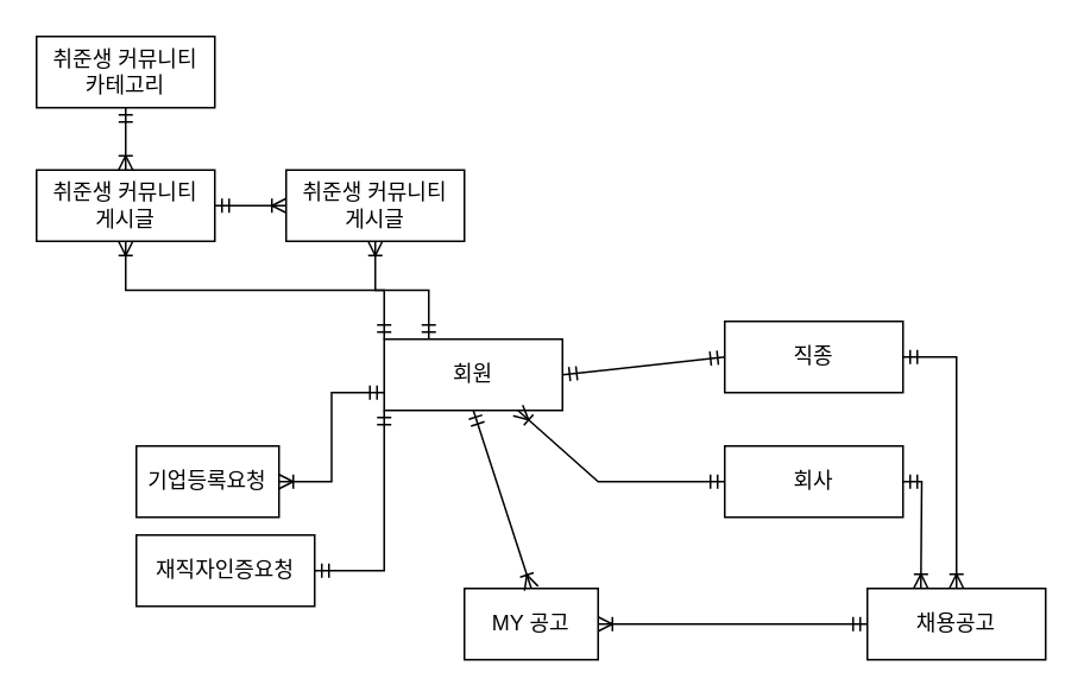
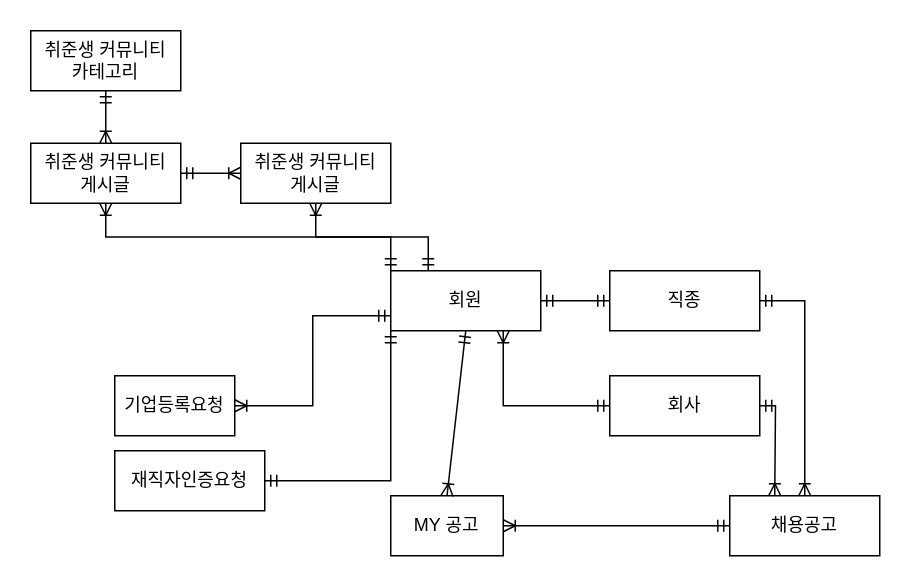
  <mxCell id="0" />
  <mxCell id="1" parent="0" />
- <mxCell id="2" value="회원" style="whiteSpace=wrap;html=1;align=center;" vertex="1" parent="1"><mxGeometry x="215" y="190" width="100" height="40" as="geometry" /></mxCell>
+ <mxCell id="2" value="회원" style="whiteSpace=wrap;html=1;align=center;" vertex="1" parent="1"><mxGeometry x="260" y="180" width="100" height="40" as="geometry" /></mxCell>
  <mxCell id="3" value="MY 공고" style="whiteSpace=wrap;html=1;align=center;" vertex="1" parent="1"><mxGeometry x="260" y="330" width="75" height="40" as="geometry" /></mxCell>
  <mxCell id="4" value="재직자인증요청" style="whiteSpace=wrap;html=1;align=center;" vertex="1" parent="1"><mxGeometry x="76" y="300" width="100" height="40" as="geometry" /></mxCell>
  <mxCell id="5" value="" style="fontSize=12;html=1;endArrow=ERmandOne;startArrow=ERmandOne;rounded=0;exitX=1;exitY=0.5;exitDx=0;exitDy=0;edgeStyle=orthogonalEdgeStyle;entryX=0;entryY=1;entryDx=0;entryDy=0;" edge="1" parent="1" source="4" target="2"><mxGeometry width="100" height="100" relative="1" as="geometry"><mxPoint x="256" y="380" as="sourcePoint" /><mxPoint x="256" y="220" as="targetPoint" /></mxGeometry></mxCell>
  <mxCell id="6" value="채용공고" style="whiteSpace=wrap;html=1;align=center;" vertex="1" parent="1"><mxGeometry x="486" y="330" width="100" height="40" as="geometry" /></mxCell>
  <mxCell id="7" value="직종" style="whiteSpace=wrap;html=1;align=center;" vertex="1" parent="1"><mxGeometry x="406" y="180" width="100" height="40" as="geometry" /></mxCell>
  <mxCell id="8" value="회사" style="whiteSpace=wrap;html=1;align=center;" vertex="1" parent="1"><mxGeometry x="406" y="250" width="100" height="40" as="geometry" /></mxCell>
  <mxCell id="9" value="취준생 커뮤니티&lt;br&gt;게시글" style="whiteSpace=wrap;html=1;align=center;" vertex="1" parent="1"><mxGeometry x="20" y="95" width="100" height="40" as="geometry" /></mxCell>
  <mxCell id="10" value="취준생 커뮤니티&lt;br&gt;카테고리" style="whiteSpace=wrap;html=1;align=center;" vertex="1" parent="1"><mxGeometry x="20" y="20" width="100" height="40" as="geometry" /></mxCell>
  <mxCell id="11" value="" style="fontSize=12;html=1;endArrow=ERoneToMany;startArrow=ERmandOne;rounded=0;exitX=0;exitY=0.5;exitDx=0;exitDy=0;entryX=1;entryY=0.5;entryDx=0;entryDy=0;" edge="1" parent="1" source="6" target="3"><mxGeometry width="100" height="100" relative="1" as="geometry"><mxPoint x="256" y="150" as="sourcePoint" /><mxPoint x="356" y="50" as="targetPoint" /></mxGeometry></mxCell>
  <mxCell id="12" value="" style="fontSize=12;html=1;endArrow=ERmandOne;startArrow=ERmandOne;rounded=0;exitX=1;exitY=0.5;exitDx=0;exitDy=0;entryX=0;entryY=0.5;entryDx=0;entryDy=0;" edge="1" parent="1" source="2" target="7"><mxGeometry width="100" height="100" relative="1" as="geometry"><mxPoint x="256" y="150" as="sourcePoint" /><mxPoint x="356" y="50" as="targetPoint" /></mxGeometry></mxCell>
  <mxCell id="13" value="" style="fontSize=12;html=1;endArrow=ERoneToMany;startArrow=ERmandOne;rounded=0;exitX=0;exitY=0.5;exitDx=0;exitDy=0;entryX=0.75;entryY=1;entryDx=0;entryDy=0;" edge="1" parent="1" source="8" target="2"><mxGeometry width="100" height="100" relative="1" as="geometry"><mxPoint x="256" y="150" as="sourcePoint" /><mxPoint x="356" y="50" as="targetPoint" /><Array as="points"><mxPoint x="335" y="270" /></Array></mxGeometry></mxCell>
  <mxCell id="14" value="" style="fontSize=12;html=1;endArrow=ERoneToMany;startArrow=ERmandOne;rounded=0;exitX=1;exitY=0.5;exitDx=0;exitDy=0;edgeStyle=orthogonalEdgeStyle;" edge="1" parent="1" source="8"><mxGeometry width="100" height="100" relative="1" as="geometry"><mxPoint x="256" y="150" as="sourcePoint" /><mxPoint x="516" y="330" as="targetPoint" /></mxGeometry></mxCell>
  <mxCell id="15" value="" style="fontSize=12;html=1;endArrow=ERoneToMany;startArrow=ERmandOne;rounded=0;exitX=1;exitY=0.5;exitDx=0;exitDy=0;entryX=0.5;entryY=0;entryDx=0;entryDy=0;edgeStyle=orthogonalEdgeStyle;" edge="1" parent="1" source="7" target="6"><mxGeometry width="100" height="100" relative="1" as="geometry"><mxPoint x="256" y="150" as="sourcePoint" /><mxPoint x="356" y="50" as="targetPoint" /></mxGeometry></mxCell>
  <mxCell id="16" value="" style="fontSize=12;html=1;endArrow=ERoneToMany;startArrow=ERmandOne;rounded=0;entryX=0.5;entryY=1;entryDx=0;entryDy=0;exitX=0;exitY=0;exitDx=0;exitDy=0;edgeStyle=orthogonalEdgeStyle;" edge="1" parent="1" source="2" target="9"><mxGeometry width="100" height="100" relative="1" as="geometry"><mxPoint x="196" y="160" as="sourcePoint" /><mxPoint x="356" y="50" as="targetPoint" /></mxGeometry></mxCell>
  <mxCell id="17" value="" style="fontSize=12;html=1;endArrow=ERoneToMany;startArrow=ERmandOne;rounded=0;entryX=0.5;entryY=0;entryDx=0;entryDy=0;exitX=0.5;exitY=1;exitDx=0;exitDy=0;" edge="1" parent="1" source="10" target="9"><mxGeometry width="100" height="100" relative="1" as="geometry"><mxPoint x="240" y="60" as="sourcePoint" /><mxPoint x="154" y="145" as="targetPoint" /></mxGeometry></mxCell>
  <mxCell id="18" value="취준생 커뮤니티&lt;br&gt;게시글" style="whiteSpace=wrap;html=1;align=center;" vertex="1" parent="1"><mxGeometry x="160" y="95" width="100" height="40" as="geometry" /></mxCell>
  <mxCell id="19" value="" style="fontSize=12;html=1;endArrow=ERoneToMany;startArrow=ERmandOne;rounded=0;entryX=0;entryY=0.5;entryDx=0;entryDy=0;exitX=1;exitY=0.5;exitDx=0;exitDy=0;" edge="1" parent="1" source="9" target="18"><mxGeometry width="100" height="100" relative="1" as="geometry"><mxPoint x="154" y="180" as="sourcePoint" /><mxPoint x="80" y="145" as="targetPoint" /></mxGeometry></mxCell>
  <mxCell id="20" value="" style="fontSize=12;html=1;endArrow=ERoneToMany;startArrow=ERmandOne;rounded=0;entryX=0.5;entryY=1;entryDx=0;entryDy=0;exitX=0.25;exitY=0;exitDx=0;exitDy=0;edgeStyle=orthogonalEdgeStyle;" edge="1" parent="1" source="2" target="18"><mxGeometry width="100" height="100" relative="1" as="geometry"><mxPoint x="295" y="190" as="sourcePoint" /><mxPoint x="246" y="155" as="targetPoint" /></mxGeometry></mxCell>
  <mxCell id="21" value="기업등록요청" style="whiteSpace=wrap;html=1;align=center;" vertex="1" parent="1"><mxGeometry x="76" y="250" width="80" height="40" as="geometry" /></mxCell>
  <mxCell id="22" value="" style="fontSize=12;html=1;endArrow=ERoneToMany;startArrow=ERmandOne;rounded=0;exitX=0.5;exitY=1;exitDx=0;exitDy=0;entryX=0.5;entryY=0;entryDx=0;entryDy=0;" edge="1" parent="1" source="2" target="3"><mxGeometry width="100" height="100" relative="1" as="geometry"><mxPoint x="256" y="140" as="sourcePoint" /><mxPoint x="356" y="40" as="targetPoint" /></mxGeometry></mxCell>
  <mxCell id="23" value="" style="fontSize=12;html=1;endArrow=ERoneToMany;startArrow=ERmandOne;rounded=0;entryX=1;entryY=0.5;entryDx=0;entryDy=0;edgeStyle=orthogonalEdgeStyle;exitX=0;exitY=0.75;exitDx=0;exitDy=0;" edge="1" parent="1" source="2" target="21"><mxGeometry width="100" height="100" relative="1" as="geometry"><mxPoint x="216" y="210" as="sourcePoint" /><mxPoint x="320" y="340" as="targetPoint" /></mxGeometry></mxCell>
